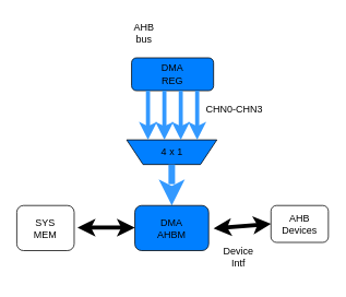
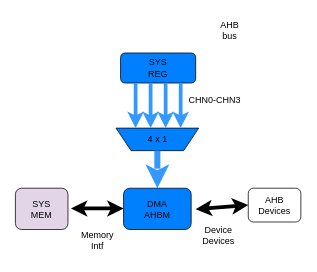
  <mxCell id="0" />
  <mxCell id="1" parent="0" />
- <mxCell id="2" value="DMA&lt;br&gt;REG" style="rounded=1;whiteSpace=wrap;html=1;fillColor=#007FFF;" parent="1" vertex="1"><mxGeometry x="160" y="70" width="100" height="40" as="geometry" /></mxCell>
+ <mxCell id="2" value="SYS&lt;br&gt;REG" style="rounded=1;whiteSpace=wrap;html=1;fillColor=#007FFF;" parent="1" vertex="1"><mxGeometry x="160" y="70" width="100" height="40" as="geometry" /></mxCell>
  <mxCell id="3" value="" style="shape=trapezoid;perimeter=trapezoidPerimeter;whiteSpace=wrap;html=1;fixedSize=1;rotation=-180;fillColor=#007FFF;" parent="1" vertex="1"><mxGeometry x="154" y="170" width="110" height="30" as="geometry" /></mxCell>
  <mxCell id="4" style="edgeStyle=orthogonalEdgeStyle;rounded=0;orthogonalLoop=1;jettySize=auto;html=1;entryX=0.5;entryY=0;entryDx=0;entryDy=0;strokeWidth=8;strokeColor=#3399FF;dashed=1;" parent="1" source="5" target="6" edge="1"><mxGeometry relative="1" as="geometry" /></mxCell>
  <mxCell id="5" value="4 x 1" style="text;html=1;align=center;verticalAlign=middle;resizable=0;points=[];autosize=1;strokeColor=none;fillColor=none;" parent="1" vertex="1"><mxGeometry x="184" y="170" width="50" height="30" as="geometry" /></mxCell>
  <mxCell id="6" value="DMA&lt;br&gt;AHBM" style="rounded=1;whiteSpace=wrap;html=1;fillColor=#007FFF;" parent="1" vertex="1"><mxGeometry x="164" y="250" width="90" height="55" as="geometry" /></mxCell>
- <mxCell id="7" value="SYS&lt;br&gt;MEM" style="rounded=1;whiteSpace=wrap;html=1;" parent="1" vertex="1"><mxGeometry x="20" y="250" width="70" height="55" as="geometry" /></mxCell>
+ <mxCell id="7" value="SYS&lt;br&gt;MEM" style="rounded=1;whiteSpace=wrap;html=1;fillColor=#e1d5e7;" parent="1" vertex="1"><mxGeometry x="20" y="250" width="70" height="55" as="geometry" /></mxCell>
  <mxCell id="8" value="AHB&lt;br&gt;Devices" style="rounded=1;whiteSpace=wrap;html=1;" parent="1" vertex="1"><mxGeometry x="330" y="250" width="70" height="45" as="geometry" /></mxCell>
  <mxCell id="9" value="" style="endArrow=classic;html=1;rounded=0;strokeWidth=5;strokeColor=#3399FF;" parent="1" edge="1"><mxGeometry width="50" height="50" relative="1" as="geometry"><mxPoint x="220" y="110" as="sourcePoint" /><mxPoint x="220" y="170" as="targetPoint" /></mxGeometry></mxCell>
  <mxCell id="10" value="" style="endArrow=classic;html=1;rounded=0;strokeWidth=5;strokeColor=#3399FF;" parent="1" edge="1"><mxGeometry width="50" height="50" relative="1" as="geometry"><mxPoint x="200" y="110" as="sourcePoint" /><mxPoint x="200" y="170" as="targetPoint" /></mxGeometry></mxCell>
  <mxCell id="11" value="" style="endArrow=classic;html=1;rounded=0;strokeWidth=5;strokeColor=#3399FF;" parent="1" edge="1"><mxGeometry width="50" height="50" relative="1" as="geometry"><mxPoint x="240" y="110" as="sourcePoint" /><mxPoint x="240" y="170" as="targetPoint" /></mxGeometry></mxCell>
  <mxCell id="12" value="" style="endArrow=classic;html=1;rounded=0;strokeWidth=5;strokeColor=#3399FF;" parent="1" edge="1"><mxGeometry width="50" height="50" relative="1" as="geometry"><mxPoint x="180" y="110" as="sourcePoint" /><mxPoint x="180" y="170" as="targetPoint" /></mxGeometry></mxCell>
  <mxCell id="13" value="" style="endArrow=classic;startArrow=classic;html=1;rounded=0;entryX=0;entryY=0.5;entryDx=0;entryDy=0;strokeWidth=5;" parent="1" target="8" edge="1"><mxGeometry width="50" height="50" relative="1" as="geometry"><mxPoint x="260" y="278" as="sourcePoint" /><mxPoint x="304" y="230" as="targetPoint" /></mxGeometry></mxCell>
  <mxCell id="14" value="" style="endArrow=classic;startArrow=classic;html=1;rounded=0;entryX=0;entryY=0.5;entryDx=0;entryDy=0;strokeWidth=5;" parent="1" edge="1"><mxGeometry width="50" height="50" relative="1" as="geometry"><mxPoint x="94" y="277" as="sourcePoint" /><mxPoint x="164" y="277" as="targetPoint" /></mxGeometry></mxCell>
- <mxCell id="15" value="AHB&lt;br&gt;bus" style="text;html=1;align=center;verticalAlign=middle;resizable=0;points=[];autosize=1;strokeColor=none;fillColor=none;" parent="1" vertex="1"><mxGeometry x="150" y="20" width="50" height="40" as="geometry" /></mxCell>
+ <mxCell id="15" value="AHB&lt;br&gt;bus" style="text;html=1;align=center;verticalAlign=middle;resizable=0;points=[];autosize=1;strokeColor=none;fillColor=none;" parent="1" vertex="1"><mxGeometry x="280" y="20" width="50" height="40" as="geometry" /></mxCell>
  <mxCell id="16" value="CHN0-CHN3" style="text;html=1;align=center;verticalAlign=middle;resizable=0;points=[];autosize=1;strokeColor=none;fillColor=none;" parent="1" vertex="1"><mxGeometry x="240" y="118" width="90" height="30" as="geometry" /></mxCell>
- <mxCell id="18" value="Device&lt;br&gt;Intf" style="text;html=1;align=center;verticalAlign=middle;resizable=0;points=[];autosize=1;strokeColor=none;fillColor=none;" parent="1" vertex="1"><mxGeometry x="260" y="293" width="60" height="40" as="geometry" /></mxCell>
+ <mxCell id="17" value="Memory&lt;br&gt;Intf" style="text;html=1;align=center;verticalAlign=middle;resizable=0;points=[];autosize=1;strokeColor=none;fillColor=none;" parent="1" vertex="1"><mxGeometry x="94" y="300" width="70" height="40" as="geometry" /></mxCell>
+ <mxCell id="18" value="Device&lt;br&gt;Devices" style="text;html=1;align=center;verticalAlign=middle;resizable=0;points=[];autosize=1;strokeColor=none;fillColor=none;" parent="1" vertex="1"><mxGeometry x="260" y="293" width="60" height="40" as="geometry" /></mxCell>
